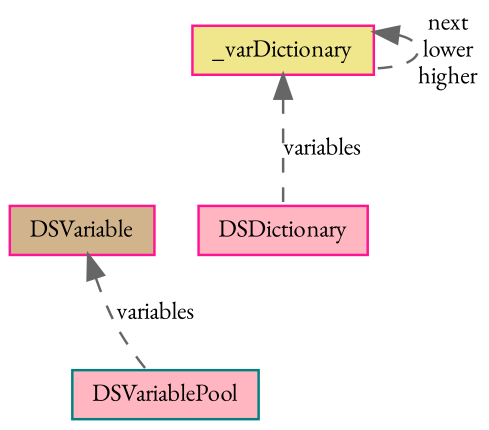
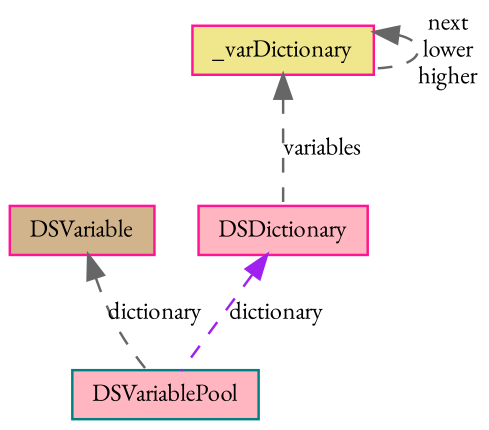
  digraph {
    fontname="EB Garamond"
    node [color=deeppink fillcolor=lightpink fontname="EB Garamond" fontsize=10 shape=record style=filled]
    edge [color=gray40 dir=back fontname="EB Garamond" fontsize=10 labelfontname=FreeSans labelfontsize=10 style=dashed]
    n1 [color=teal fontcolor=black height=0.2 label=DSVariablePool width=0.4]
    n2 [fillcolor=tan height=0.2 label=DSVariable width=0.4]
    n3 [height=0.2 label=DSDictionary width=0.4]
    n4 [fillcolor=khaki height=0.2 label=_varDictionary width=0.4]
-   n2 -> n1 [label=variables]
+   n2 -> n1 [label=dictionary]
+   n3 -> n1 [color=purple label=dictionary]
    n4 -> n3 [label=variables]
    n4 -> n4 [label="next\nlower\nhigher"]
  }
